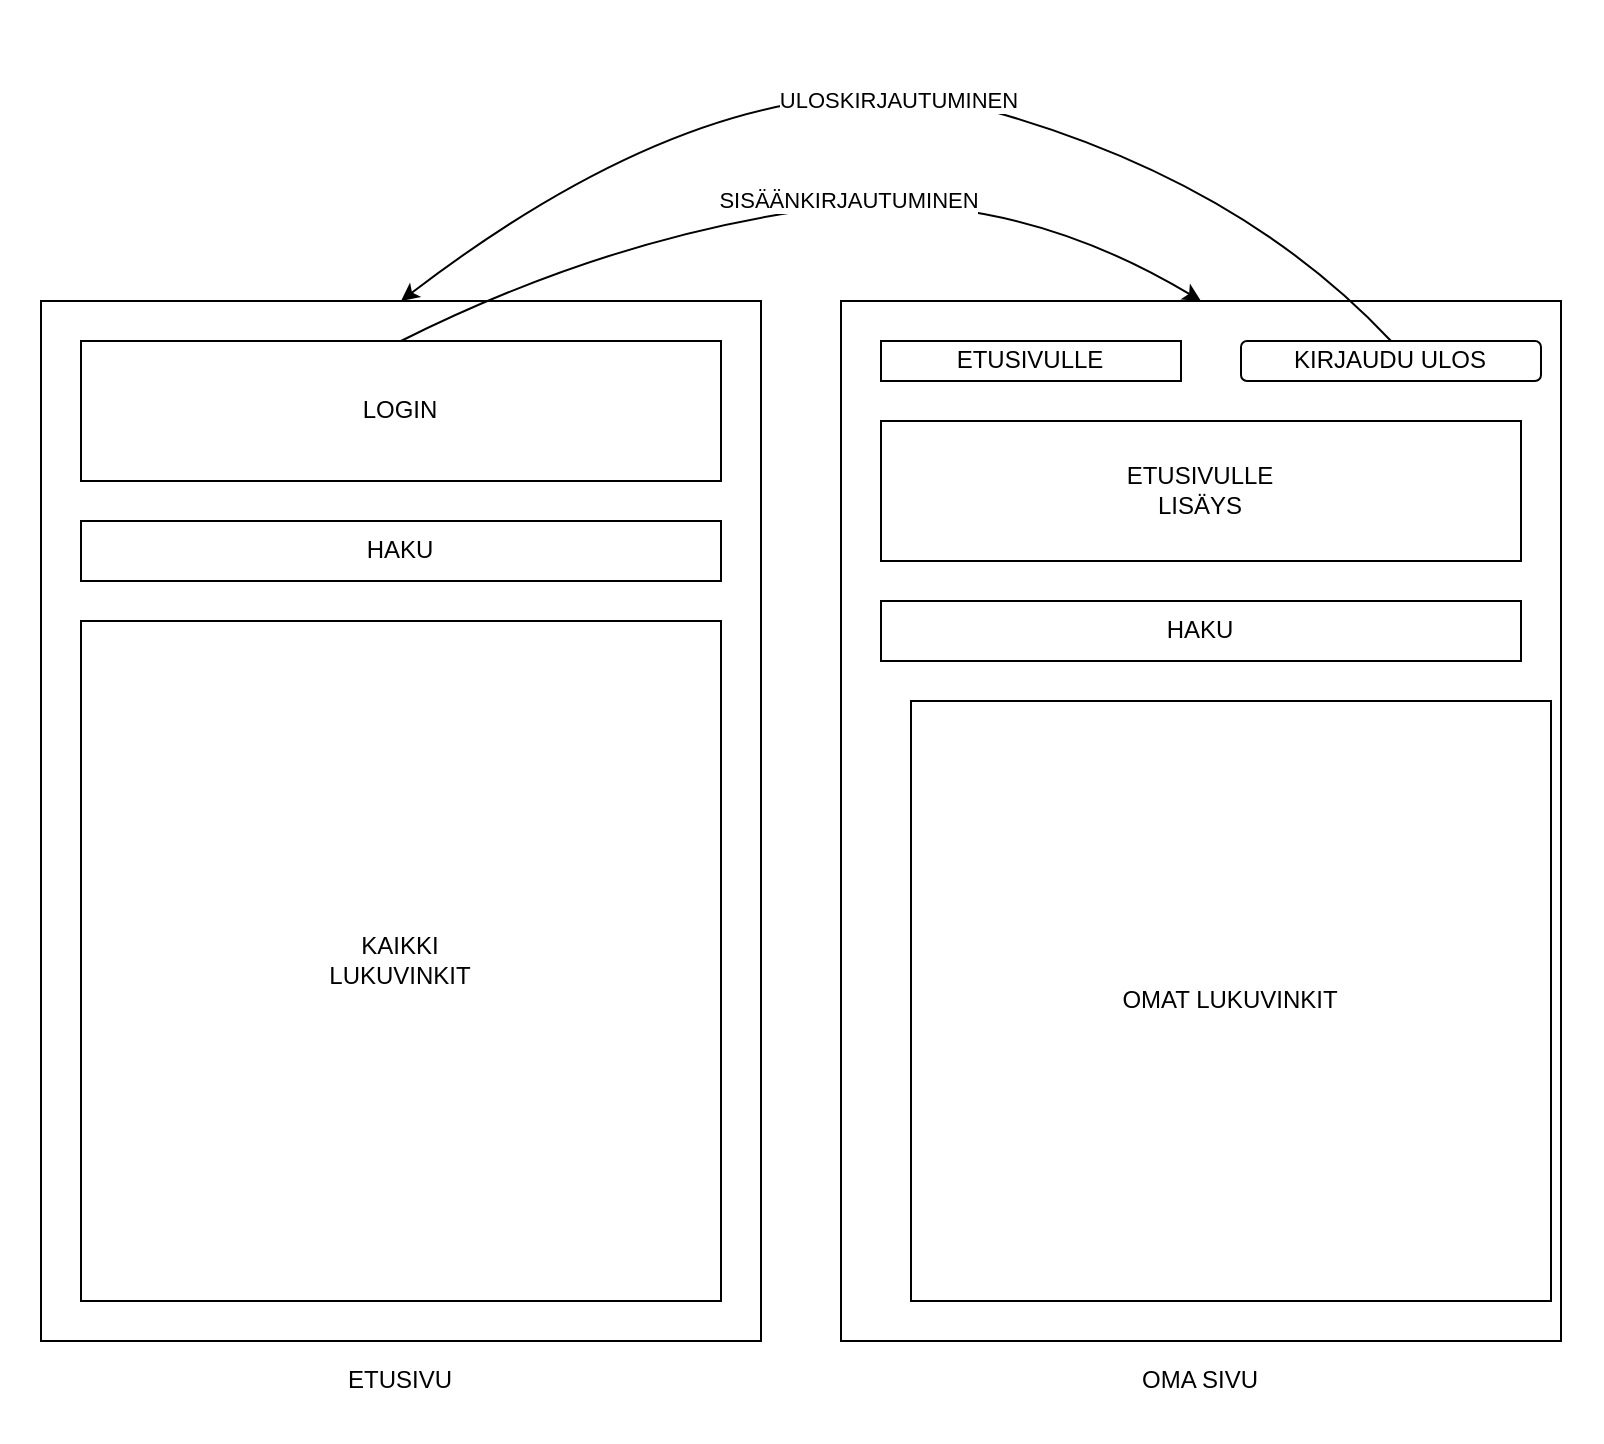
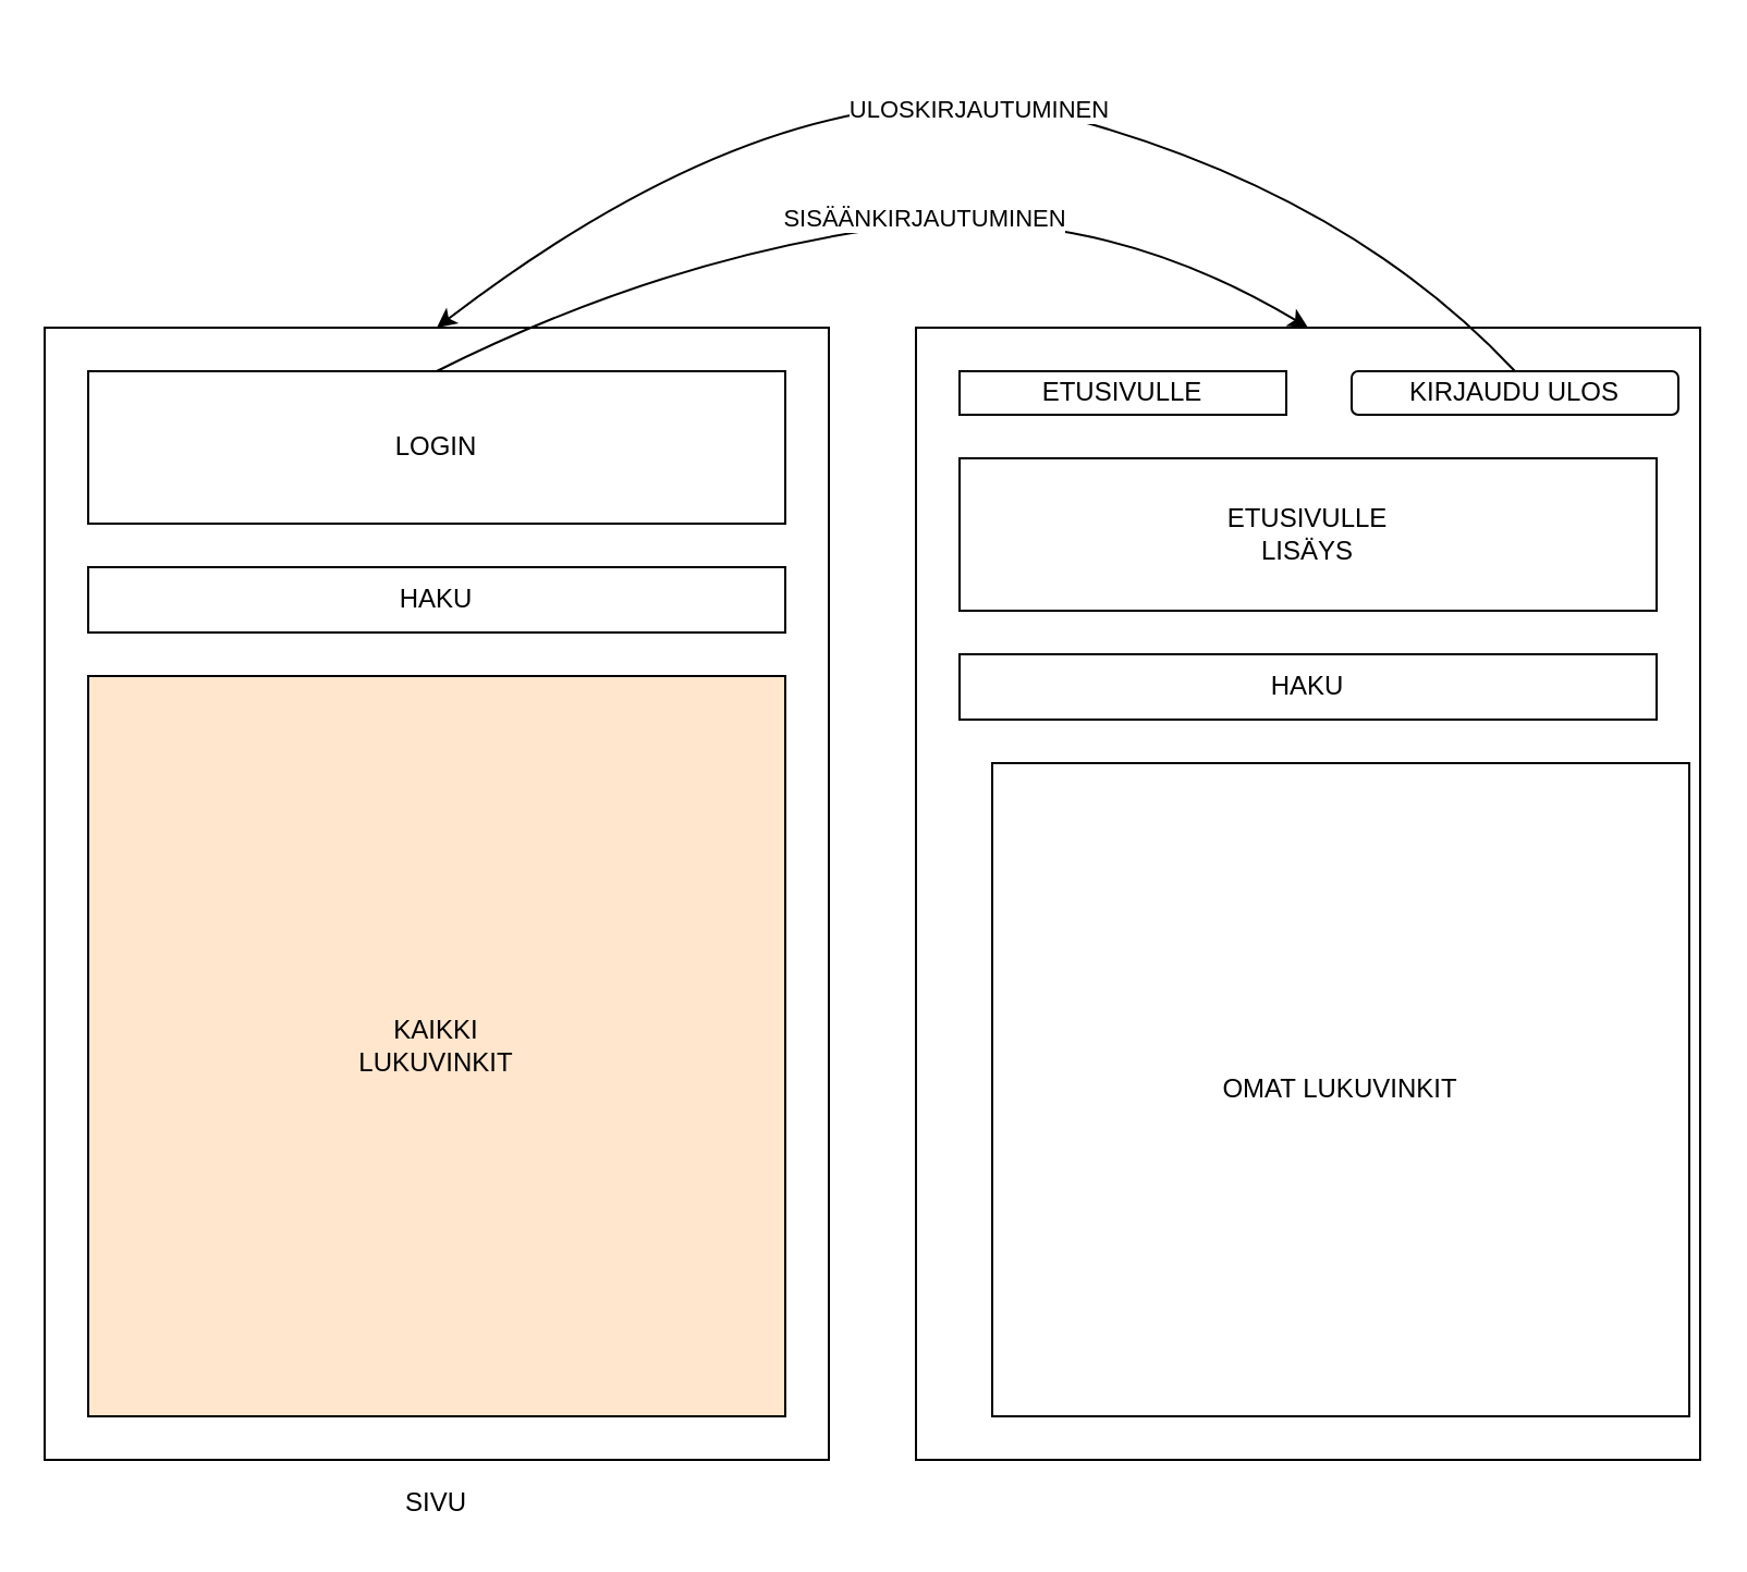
  <mxCell id="0" />
  <mxCell id="1" parent="0" />
  <mxCell id="2" value="" style="whiteSpace=wrap;html=1;" vertex="1" parent="1"><mxGeometry x="20" y="150" width="360" height="520" as="geometry" /></mxCell>
  <mxCell id="3" value="" style="whiteSpace=wrap;html=1;" vertex="1" parent="1"><mxGeometry x="420" y="150" width="360" height="520" as="geometry" /></mxCell>
  <mxCell id="4" value="&lt;div&gt;LOGIN&lt;/div&gt;" style="whiteSpace=wrap;html=1;" vertex="1" parent="1"><mxGeometry x="40" y="170" width="320" height="70" as="geometry" /></mxCell>
  <mxCell id="5" value="HAKU" style="whiteSpace=wrap;html=1;" vertex="1" parent="1"><mxGeometry x="40" y="260" width="320" height="30" as="geometry" /></mxCell>
- <mxCell id="6" value="&lt;div&gt;KAIKKI&lt;/div&gt;&lt;div&gt;LUKUVINKIT&lt;br&gt;&lt;/div&gt;" style="whiteSpace=wrap;html=1;" vertex="1" parent="1"><mxGeometry x="40" y="310" width="320" height="340" as="geometry" /></mxCell>
+ <mxCell id="6" value="&lt;div&gt;KAIKKI&lt;/div&gt;&lt;div&gt;LUKUVINKIT&lt;br&gt;&lt;/div&gt;" style="whiteSpace=wrap;html=1;fillColor=#ffe6cc;" vertex="1" parent="1"><mxGeometry x="40" y="310" width="320" height="340" as="geometry" /></mxCell>
  <mxCell id="7" value="ETUSIVULLE" style="whiteSpace=wrap;html=1;" vertex="1" parent="1"><mxGeometry x="440" y="170" width="150" height="20" as="geometry" /></mxCell>
  <mxCell id="8" value="KIRJAUDU ULOS" style="whiteSpace=wrap;html=1;rounded=1;" vertex="1" parent="1"><mxGeometry x="620" y="170" width="150" height="20" as="geometry" /></mxCell>
- <mxCell id="9" value="ETUSIVU" style="text;html=1;strokeColor=none;fillColor=none;align=center;verticalAlign=middle;whiteSpace=wrap;rounded=0;" vertex="1" parent="1"><mxGeometry x="180" y="680" width="40" height="20" as="geometry" /></mxCell>
- <mxCell id="10" value="OMA SIVU" style="text;html=1;strokeColor=none;fillColor=none;align=center;verticalAlign=middle;whiteSpace=wrap;rounded=0;" vertex="1" parent="1"><mxGeometry x="540" y="680" width="120" height="20" as="geometry" /></mxCell>
+ <mxCell id="9" value="SIVU" style="text;html=1;strokeColor=none;fillColor=none;align=center;verticalAlign=middle;whiteSpace=wrap;rounded=0;" vertex="1" parent="1"><mxGeometry x="180" y="680" width="40" height="20" as="geometry" /></mxCell>
  <mxCell id="11" value="HAKU" style="whiteSpace=wrap;html=1;" vertex="1" parent="1"><mxGeometry x="440" y="300" width="320" height="30" as="geometry" /></mxCell>
  <mxCell id="12" value="&lt;div&gt;ETUSIVULLE&lt;/div&gt;&lt;div&gt;LISÄYS&lt;br&gt;&lt;/div&gt;" style="whiteSpace=wrap;html=1;" vertex="1" parent="1"><mxGeometry x="440" y="210" width="320" height="70" as="geometry" /></mxCell>
  <mxCell id="13" value="OMAT LUKUVINKIT" style="whiteSpace=wrap;html=1;" vertex="1" parent="1"><mxGeometry x="455" y="350" width="320" height="300" as="geometry" /></mxCell>
  <mxCell id="14" value="" style="curved=1;endArrow=classic;html=1;exitX=0.5;exitY=0;exitDx=0;exitDy=0;entryX=0.5;entryY=0;entryDx=0;entryDy=0;" edge="1" parent="1" source="8" target="2"><mxGeometry width="50" height="50" relative="1" as="geometry"><mxPoint x="570" y="90" as="sourcePoint" /><mxPoint x="620" y="40" as="targetPoint" /><Array as="points"><mxPoint x="620" y="90" /><mxPoint x="370" y="20" /></Array></mxGeometry></mxCell>
  <mxCell id="15" value="ULOSKIRJAUTUMINEN" style="edgeLabel;html=1;align=center;verticalAlign=middle;resizable=0;points=[];" vertex="1" connectable="0" parent="14"><mxGeometry x="-0.018" y="7" relative="1" as="geometry"><mxPoint as="offset" /></mxGeometry></mxCell>
  <mxCell id="16" value="" style="curved=1;endArrow=classic;html=1;exitX=0.5;exitY=0;exitDx=0;exitDy=0;entryX=0.5;entryY=0;entryDx=0;entryDy=0;" edge="1" parent="1" source="4" target="3"><mxGeometry width="50" height="50" relative="1" as="geometry"><mxPoint x="430" y="120" as="sourcePoint" /><mxPoint x="480" y="70" as="targetPoint" /><Array as="points"><mxPoint x="300" y="120" /><mxPoint x="500" y="90" /></Array></mxGeometry></mxCell>
  <mxCell id="17" value="SISÄÄNKIRJAUTUMINEN" style="edgeLabel;html=1;align=center;verticalAlign=middle;resizable=0;points=[];" vertex="1" connectable="0" parent="16"><mxGeometry x="0.099" y="3" relative="1" as="geometry"><mxPoint y="1" as="offset" /></mxGeometry></mxCell>
